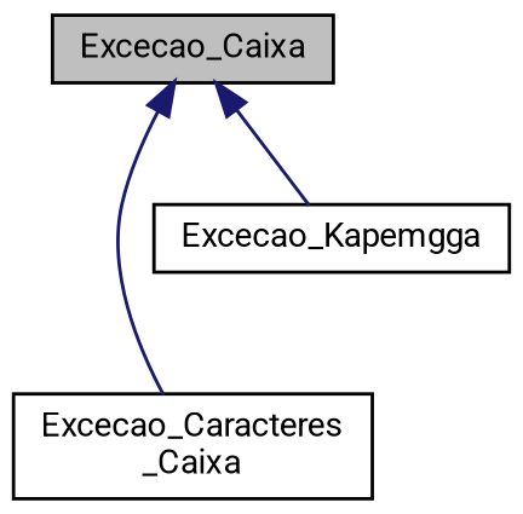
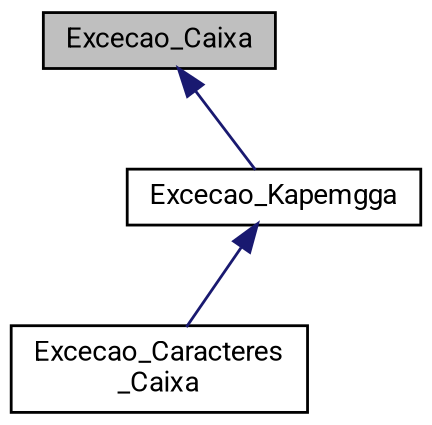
  digraph {
    fontname=Roboto
    node [color=black fillcolor=white fontname=Roboto fontsize=10 shape=record style=filled]
    edge [color=midnightblue dir=back fontname=Roboto fontsize=10 labelfontname=Helvetica labelfontsize=10 style=solid]
    n1 [fillcolor=grey75 fontcolor=black height=0.2 label=Excecao_Caixa width=0.4]
    n2 [height=0.2 label="Excecao_Caracteres\l_Caixa" width=0.4]
    n3 [height=0.2 label=Excecao_Kapemgga width=0.4]
-   n1 -> n2
+   n3 -> n2
    n1 -> n3
  }
